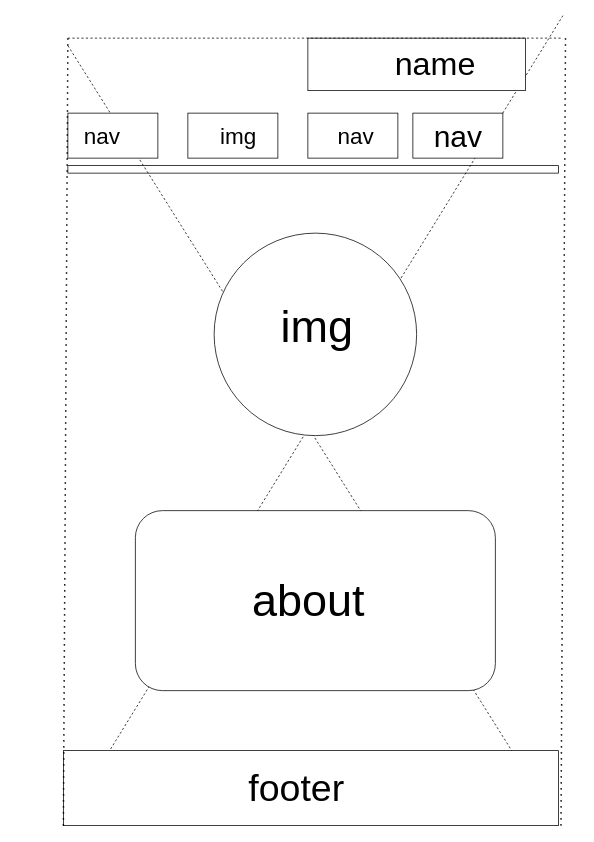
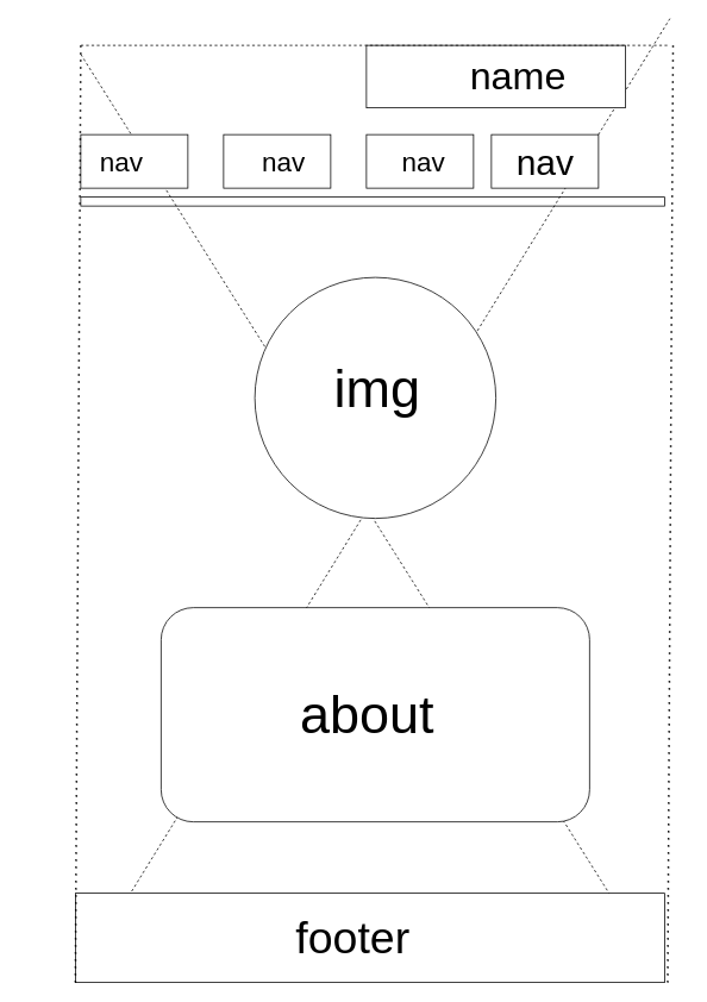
  <mxCell id="0" />
  <mxCell id="1" parent="0" />
  <mxCell id="2" value="" style="rounded=0;whiteSpace=wrap;html=1;" parent="1" vertex="1"><mxGeometry x="90" y="220" width="654" height="10" as="geometry" /></mxCell>
  <mxCell id="3" value="" style="endArrow=none;dashed=1;html=1;exitX=0;exitY=1;exitDx=0;exitDy=0;" parent="1" source="12" edge="1"><mxGeometry width="50" height="50" relative="1" as="geometry"><mxPoint y="1190" as="sourcePoint" x="-80" /><mxPoint x="750" as="targetPoint" y="20" /></mxGeometry></mxCell>
  <mxCell id="4" value="" style="endArrow=none;dashed=1;html=1;exitX=0.965;exitY=1.105;exitDx=0;exitDy=0;exitPerimeter=0;" parent="1" source="13" edge="1"><mxGeometry width="50" height="50" relative="1" as="geometry"><mxPoint x="1543" y="1204" as="sourcePoint" /><mxPoint x="90" y="60" as="targetPoint" /></mxGeometry></mxCell>
  <mxCell id="5" value="" style="rounded=0;whiteSpace=wrap;html=1;" parent="1" vertex="1"><mxGeometry x="90" y="150" width="120" height="60" as="geometry" /></mxCell>
  <mxCell id="6" value="" style="rounded=0;whiteSpace=wrap;html=1;" parent="1" vertex="1"><mxGeometry x="250" y="150" width="120" height="60" as="geometry" /></mxCell>
  <mxCell id="7" value="" style="rounded=0;whiteSpace=wrap;html=1;" parent="1" vertex="1"><mxGeometry x="410" y="150" width="120" height="60" as="geometry" /></mxCell>
  <mxCell id="8" value="" style="ellipse;whiteSpace=wrap;html=1;aspect=fixed;" parent="1" vertex="1"><mxGeometry x="285" y="310" width="270" height="270" as="geometry" /></mxCell>
  <mxCell id="9" value="" style="rounded=0;whiteSpace=wrap;html=1;" parent="1" vertex="1"><mxGeometry x="410" y="50" width="290" height="70" as="geometry" /></mxCell>
  <mxCell id="10" value="&lt;span style=&quot;font-size: 43px&quot;&gt;name&lt;/span&gt;" style="text;html=1;strokeColor=none;fillColor=none;align=center;verticalAlign=middle;whiteSpace=wrap;rounded=0;" parent="1" vertex="1"><mxGeometry x="440" width="280" height="130" as="geometry" y="20" /></mxCell>
- <mxCell id="11" value="&lt;span style=&quot;font-size: 30px&quot;&gt;nav&amp;nbsp; &amp;nbsp; &amp;nbsp; &amp;nbsp; &amp;nbsp; &amp;nbsp; &amp;nbsp; &amp;nbsp; img&amp;nbsp; &amp;nbsp; &amp;nbsp; &amp;nbsp; &amp;nbsp; &amp;nbsp; &amp;nbsp;nav&lt;/span&gt;" style="text;html=1;strokeColor=none;fillColor=none;align=center;verticalAlign=middle;whiteSpace=wrap;rounded=0;" parent="1" vertex="1"><mxGeometry x="60" y="135" width="490" height="90" as="geometry" /></mxCell>
+ <mxCell id="11" value="&lt;span style=&quot;font-size: 30px&quot;&gt;nav&amp;nbsp; &amp;nbsp; &amp;nbsp; &amp;nbsp; &amp;nbsp; &amp;nbsp; &amp;nbsp; &amp;nbsp; nav&amp;nbsp; &amp;nbsp; &amp;nbsp; &amp;nbsp; &amp;nbsp; &amp;nbsp; &amp;nbsp;nav&lt;/span&gt;" style="text;html=1;strokeColor=none;fillColor=none;align=center;verticalAlign=middle;whiteSpace=wrap;rounded=0;" parent="1" vertex="1"><mxGeometry x="60" y="135" width="490" height="90" as="geometry" /></mxCell>
  <mxCell id="12" value="" style="rounded=0;whiteSpace=wrap;html=1;" parent="1" vertex="1"><mxGeometry x="84" y="1000" width="660" height="100" as="geometry" /></mxCell>
  <mxCell id="13" value="&lt;font style=&quot;font-size: 50px&quot;&gt;footer&lt;br&gt;&lt;/font&gt;" style="text;html=1;strokeColor=none;fillColor=none;align=center;verticalAlign=middle;whiteSpace=wrap;rounded=0;" parent="1" vertex="1"><mxGeometry x="20" y="1010" width="750" height="80" as="geometry" /></mxCell>
  <mxCell id="14" value="" style="rounded=1;whiteSpace=wrap;html=1;" parent="1" vertex="1"><mxGeometry x="180" y="680" width="480" height="240" as="geometry" /></mxCell>
  <mxCell id="15" value="&lt;font style=&quot;font-size: 60px&quot;&gt;img&lt;br&gt;&lt;/font&gt;" style="text;html=1;strokeColor=none;fillColor=none;align=center;verticalAlign=middle;whiteSpace=wrap;rounded=0;" parent="1" vertex="1"><mxGeometry x="285" y="360" width="275" height="150" as="geometry" /></mxCell>
  <mxCell id="16" value="&lt;font style=&quot;font-size: 60px&quot;&gt;about&lt;/font&gt;" style="text;html=1;strokeColor=none;fillColor=none;align=center;verticalAlign=middle;whiteSpace=wrap;rounded=0;" parent="1" vertex="1"><mxGeometry x="60" y="640" width="702" height="320" as="geometry" /></mxCell>
  <mxCell id="17" value="" style="rounded=0;whiteSpace=wrap;html=1;" parent="1" vertex="1"><mxGeometry x="550" y="150" width="120" height="60" as="geometry" /></mxCell>
  <mxCell id="18" value="&lt;font&gt;&lt;font style=&quot;font-size: 40px&quot;&gt;nav&lt;/font&gt;&lt;br&gt;&lt;/font&gt;" style="text;html=1;strokeColor=none;fillColor=none;align=center;verticalAlign=middle;whiteSpace=wrap;rounded=0;" parent="1" vertex="1"><mxGeometry x="472.5" y="105" width="275" height="150" as="geometry" /></mxCell>
  <mxCell id="19" value="" style="endArrow=none;dashed=1;html=1;dashPattern=1 3;strokeWidth=2;exitX=0;exitY=1;exitDx=0;exitDy=0;" edge="1" parent="1" source="12"><mxGeometry width="50" height="50" relative="1" as="geometry"><mxPoint x="510" y="620" as="sourcePoint" /><mxPoint x="90" y="50" as="targetPoint" /></mxGeometry></mxCell>
  <mxCell id="20" value="" style="endArrow=none;dashed=1;html=1;dashPattern=1 3;strokeWidth=2;exitX=0;exitY=1;exitDx=0;exitDy=0;" edge="1" parent="1"><mxGeometry width="50" height="50" relative="1" as="geometry"><mxPoint x="747.5" y="1100" as="sourcePoint" /><mxPoint x="753.5" y="50" as="targetPoint" /></mxGeometry></mxCell>
  <mxCell id="21" value="" style="endArrow=none;dashed=1;html=1;" edge="1" parent="1"><mxGeometry width="50" height="50" relative="1" as="geometry"><mxPoint x="90" y="50" as="sourcePoint" /><mxPoint x="750" y="50" as="targetPoint" /></mxGeometry></mxCell>
